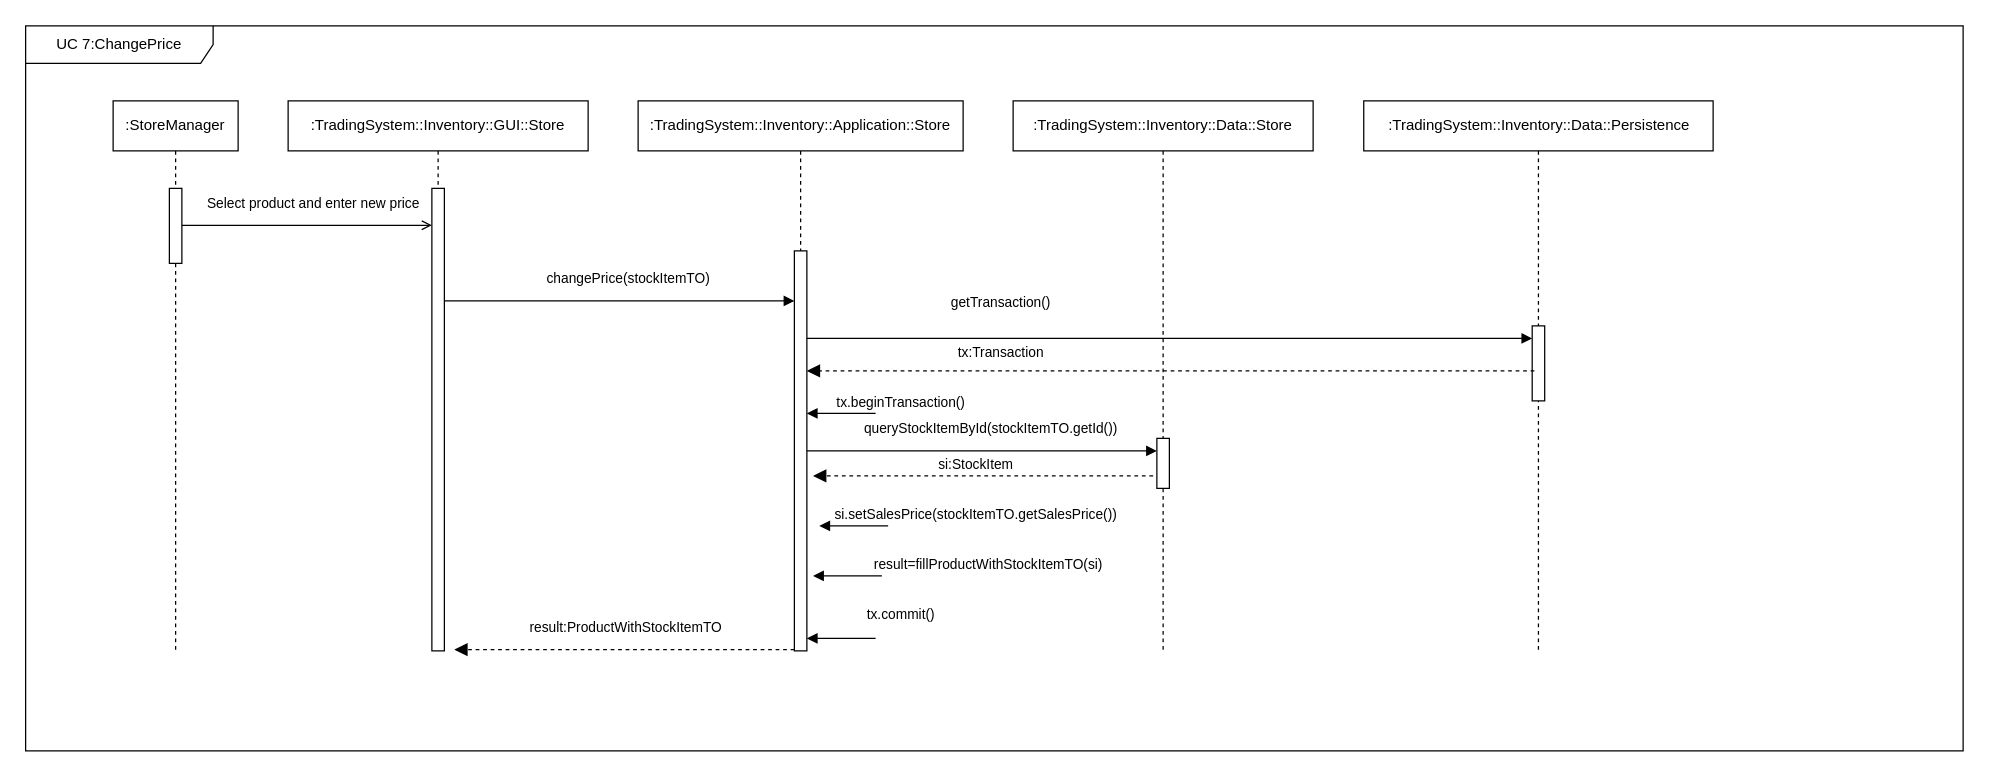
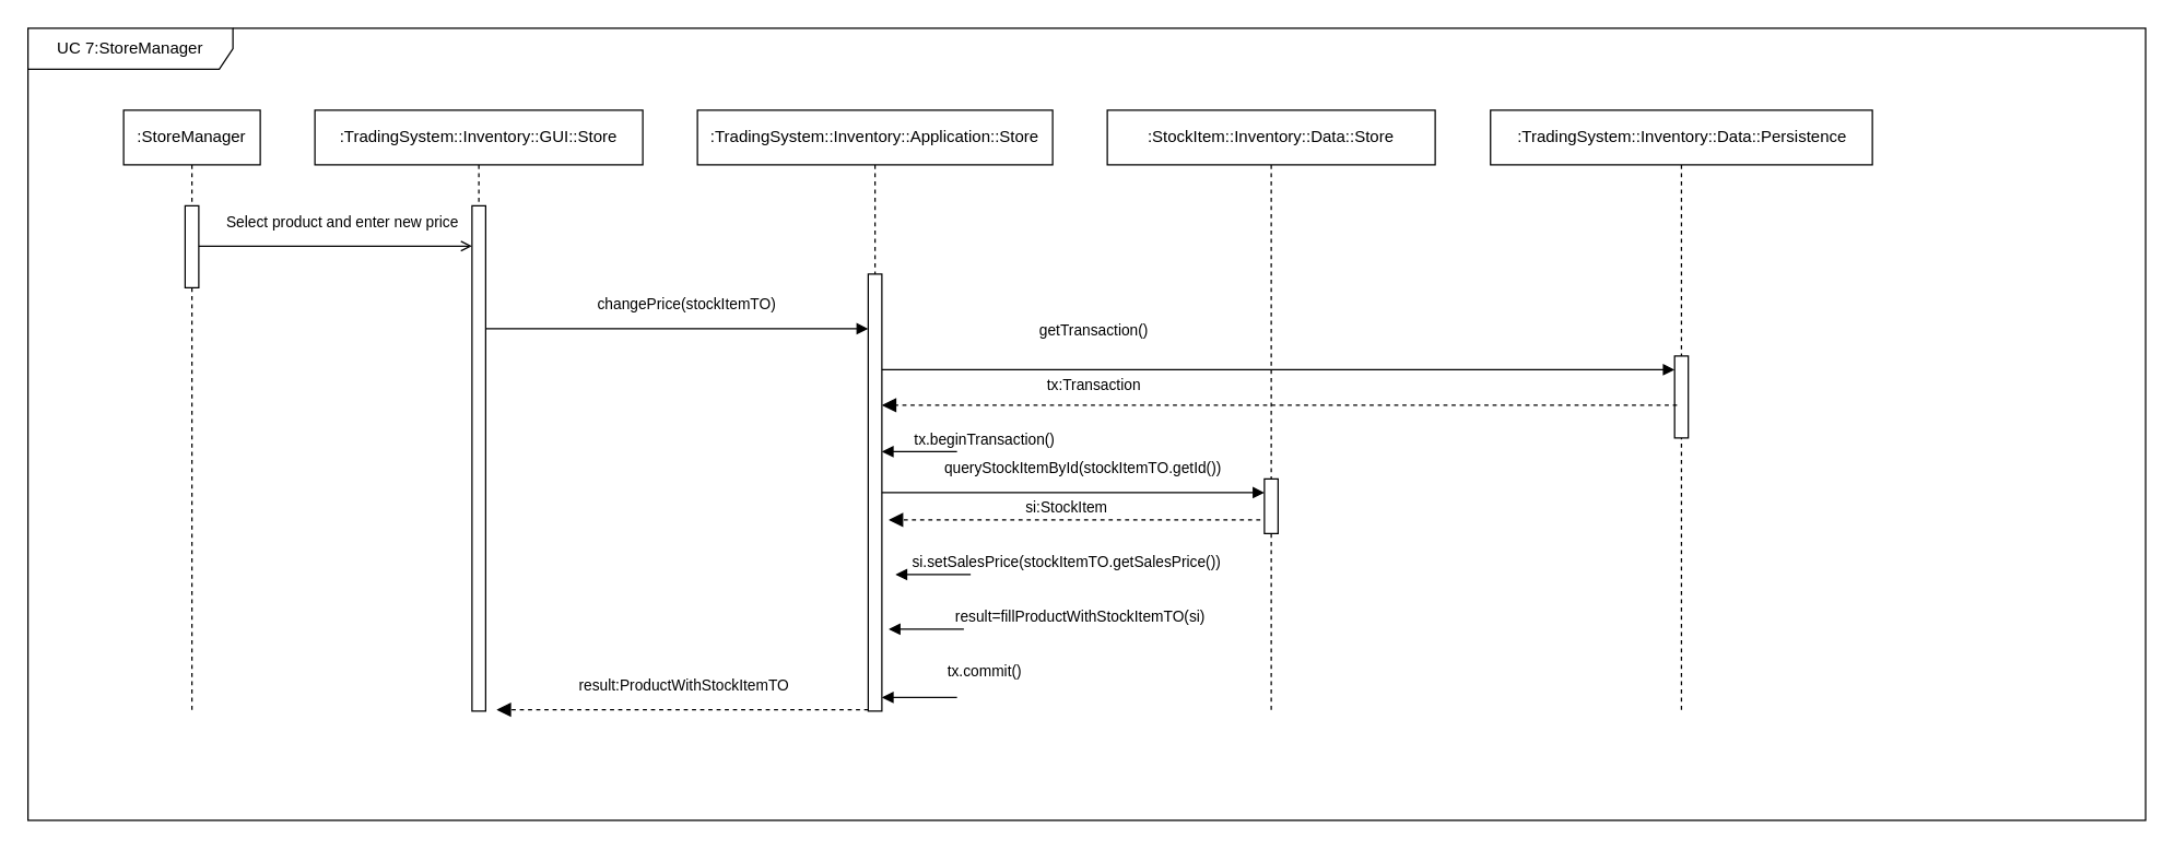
  <mxCell id="0" />
  <mxCell id="1" parent="0" />
- <mxCell id="2" value="UC 7:ChangePrice" style="shape=umlFrame;whiteSpace=wrap;html=1;width=150;" vertex="1" parent="1"><mxGeometry x="20" y="20" width="1550" height="580" as="geometry" /></mxCell>
+ <mxCell id="2" value="UC 7:StoreManager" style="shape=umlFrame;whiteSpace=wrap;html=1;width=150;" vertex="1" parent="1"><mxGeometry x="20" y="20" width="1550" height="580" as="geometry" /></mxCell>
  <mxCell id="3" value=":StoreManager" style="shape=umlLifeline;perimeter=lifelinePerimeter;whiteSpace=wrap;html=1;container=1;collapsible=0;recursiveResize=0;outlineConnect=0;" vertex="1" parent="1"><mxGeometry x="90" y="80" width="100" height="440" as="geometry" /></mxCell>
  <mxCell id="4" value="" style="html=1;points=[];perimeter=orthogonalPerimeter;" vertex="1" parent="3"><mxGeometry x="45" y="70" width="10" height="60" as="geometry" /></mxCell>
  <mxCell id="5" value="Select product and enter new price" style="html=1;verticalAlign=bottom;endArrow=open;rounded=0;endFill=0;" edge="1" parent="3" target="7"><mxGeometry x="0.05" y="10" width="80" relative="1" as="geometry"><mxPoint x="55" y="99.5" as="sourcePoint" /><mxPoint x="135" y="99.5" as="targetPoint" /><mxPoint y="1" as="offset" /></mxGeometry></mxCell>
  <mxCell id="6" value=":TradingSystem::Inventory::GUI::Store" style="shape=umlLifeline;perimeter=lifelinePerimeter;whiteSpace=wrap;html=1;container=1;collapsible=0;recursiveResize=0;outlineConnect=0;" vertex="1" parent="1"><mxGeometry x="230" y="80" width="240" height="440" as="geometry" /></mxCell>
  <mxCell id="7" value="" style="html=1;points=[];perimeter=orthogonalPerimeter;" vertex="1" parent="6"><mxGeometry x="115" y="70" width="10" height="370" as="geometry" /></mxCell>
  <mxCell id="8" value="changePrice(stockItemTO)" style="html=1;verticalAlign=bottom;endArrow=block;rounded=0;" edge="1" parent="6" target="10"><mxGeometry x="0.05" y="10" width="80" relative="1" as="geometry"><mxPoint x="125" y="160" as="sourcePoint" /><mxPoint x="325" y="160" as="targetPoint" /><mxPoint y="1" as="offset" /></mxGeometry></mxCell>
  <mxCell id="9" value=":TradingSystem::Inventory::Application::Store" style="shape=umlLifeline;perimeter=lifelinePerimeter;whiteSpace=wrap;html=1;container=1;collapsible=0;recursiveResize=0;outlineConnect=0;" vertex="1" parent="1"><mxGeometry x="510" y="80" width="260" height="440" as="geometry" /></mxCell>
  <mxCell id="10" value="" style="html=1;points=[];perimeter=orthogonalPerimeter;" vertex="1" parent="9"><mxGeometry x="125" y="120" width="10" height="320" as="geometry" /></mxCell>
  <mxCell id="11" value="tx.beginTransaction()" style="html=1;verticalAlign=bottom;endArrow=block;rounded=0;" edge="1" parent="9" target="10"><mxGeometry x="-1" y="-20" width="80" relative="1" as="geometry"><mxPoint x="190" y="250" as="sourcePoint" /><mxPoint x="270" y="250" as="targetPoint" /><mxPoint x="20" y="20" as="offset" /></mxGeometry></mxCell>
  <mxCell id="12" value="si:StockItem" style="html=1;verticalAlign=bottom;endArrow=block;dashed=1;endSize=8;rounded=0;exitX=0.175;exitY=0.6;exitDx=0;exitDy=0;exitPerimeter=0;endFill=1;" edge="1" parent="9"><mxGeometry x="0.044" relative="1" as="geometry"><mxPoint x="412" y="300" as="sourcePoint" /><mxPoint x="140" y="300" as="targetPoint" /><mxPoint as="offset" /></mxGeometry></mxCell>
  <mxCell id="13" value="tx.commit()" style="html=1;verticalAlign=bottom;endArrow=block;rounded=0;" edge="1" parent="9"><mxGeometry x="-1" y="-22" width="80" relative="1" as="geometry"><mxPoint x="190" y="430" as="sourcePoint" /><mxPoint x="135" y="430" as="targetPoint" /><mxPoint x="20" y="12" as="offset" /></mxGeometry></mxCell>
  <mxCell id="14" value="result:ProductWithStockItemTO" style="html=1;verticalAlign=bottom;endArrow=block;dashed=1;endSize=8;rounded=0;exitX=0.175;exitY=0.6;exitDx=0;exitDy=0;exitPerimeter=0;endFill=1;" edge="1" parent="9"><mxGeometry x="-0.007" y="-9" relative="1" as="geometry"><mxPoint x="125" y="439" as="sourcePoint" /><mxPoint x="-147" y="439" as="targetPoint" /><mxPoint as="offset" /></mxGeometry></mxCell>
- <mxCell id="15" value=":TradingSystem::Inventory::Data::Store" style="shape=umlLifeline;perimeter=lifelinePerimeter;whiteSpace=wrap;html=1;container=1;collapsible=0;recursiveResize=0;outlineConnect=0;" vertex="1" parent="1"><mxGeometry x="810" y="80" width="240" height="440" as="geometry" /></mxCell>
+ <mxCell id="15" value=":StockItem::Inventory::Data::Store" style="shape=umlLifeline;perimeter=lifelinePerimeter;whiteSpace=wrap;html=1;container=1;collapsible=0;recursiveResize=0;outlineConnect=0;" vertex="1" parent="1"><mxGeometry x="810" y="80" width="240" height="440" as="geometry" /></mxCell>
  <mxCell id="16" value="" style="html=1;points=[];perimeter=orthogonalPerimeter;" vertex="1" parent="15"><mxGeometry x="115" y="270" width="10" height="40" as="geometry" /></mxCell>
  <mxCell id="17" value="getTransaction()" style="html=1;verticalAlign=bottom;endArrow=block;rounded=0;" edge="1" parent="15" target="20"><mxGeometry x="-0.466" y="20" width="80" relative="1" as="geometry"><mxPoint x="-165" y="190" as="sourcePoint" /><mxPoint x="115" y="190" as="targetPoint" /><mxPoint as="offset" /></mxGeometry></mxCell>
  <mxCell id="18" value="queryStockItemById(stockItemTO.getId())" style="html=1;verticalAlign=bottom;endArrow=block;rounded=0;" edge="1" parent="15"><mxGeometry x="0.05" y="10" width="80" relative="1" as="geometry"><mxPoint x="-165" y="280" as="sourcePoint" /><mxPoint x="115" y="280" as="targetPoint" /><mxPoint y="1" as="offset" /></mxGeometry></mxCell>
  <mxCell id="19" value=":TradingSystem::Inventory::Data::Persistence" style="shape=umlLifeline;perimeter=lifelinePerimeter;whiteSpace=wrap;html=1;container=1;collapsible=0;recursiveResize=0;outlineConnect=0;" vertex="1" parent="1"><mxGeometry x="1090.5" y="80" width="279.5" height="440" as="geometry" /></mxCell>
  <mxCell id="20" value="" style="html=1;points=[];perimeter=orthogonalPerimeter;" vertex="1" parent="19"><mxGeometry x="134.75" y="180" width="10" height="60" as="geometry" /></mxCell>
  <mxCell id="21" value="tx:Transaction" style="html=1;verticalAlign=bottom;endArrow=block;dashed=1;endSize=8;rounded=0;exitX=0.175;exitY=0.6;exitDx=0;exitDy=0;exitPerimeter=0;endFill=1;" edge="1" parent="1" source="20" target="10"><mxGeometry x="0.467" y="-6" relative="1" as="geometry"><mxPoint x="797" y="299.5" as="sourcePoint" /><mxPoint x="717" y="299.5" as="targetPoint" /><mxPoint as="offset" /></mxGeometry></mxCell>
  <mxCell id="22" value="si.setSalesPrice(stockItemTO.getSalesPrice())" style="html=1;verticalAlign=bottom;endArrow=block;rounded=0;" edge="1" parent="1"><mxGeometry x="-1" y="-70" width="80" relative="1" as="geometry"><mxPoint x="710" y="420" as="sourcePoint" /><mxPoint x="655" y="420" as="targetPoint" /><mxPoint x="70" y="70" as="offset" /></mxGeometry></mxCell>
  <mxCell id="23" value="result=fillProductWithStockItemTO(si)" style="html=1;verticalAlign=bottom;endArrow=block;rounded=0;" edge="1" parent="1"><mxGeometry x="-1" y="-85" width="80" relative="1" as="geometry"><mxPoint x="705" y="460" as="sourcePoint" /><mxPoint x="650" y="460" as="targetPoint" /><mxPoint x="85" y="85" as="offset" /></mxGeometry></mxCell>
